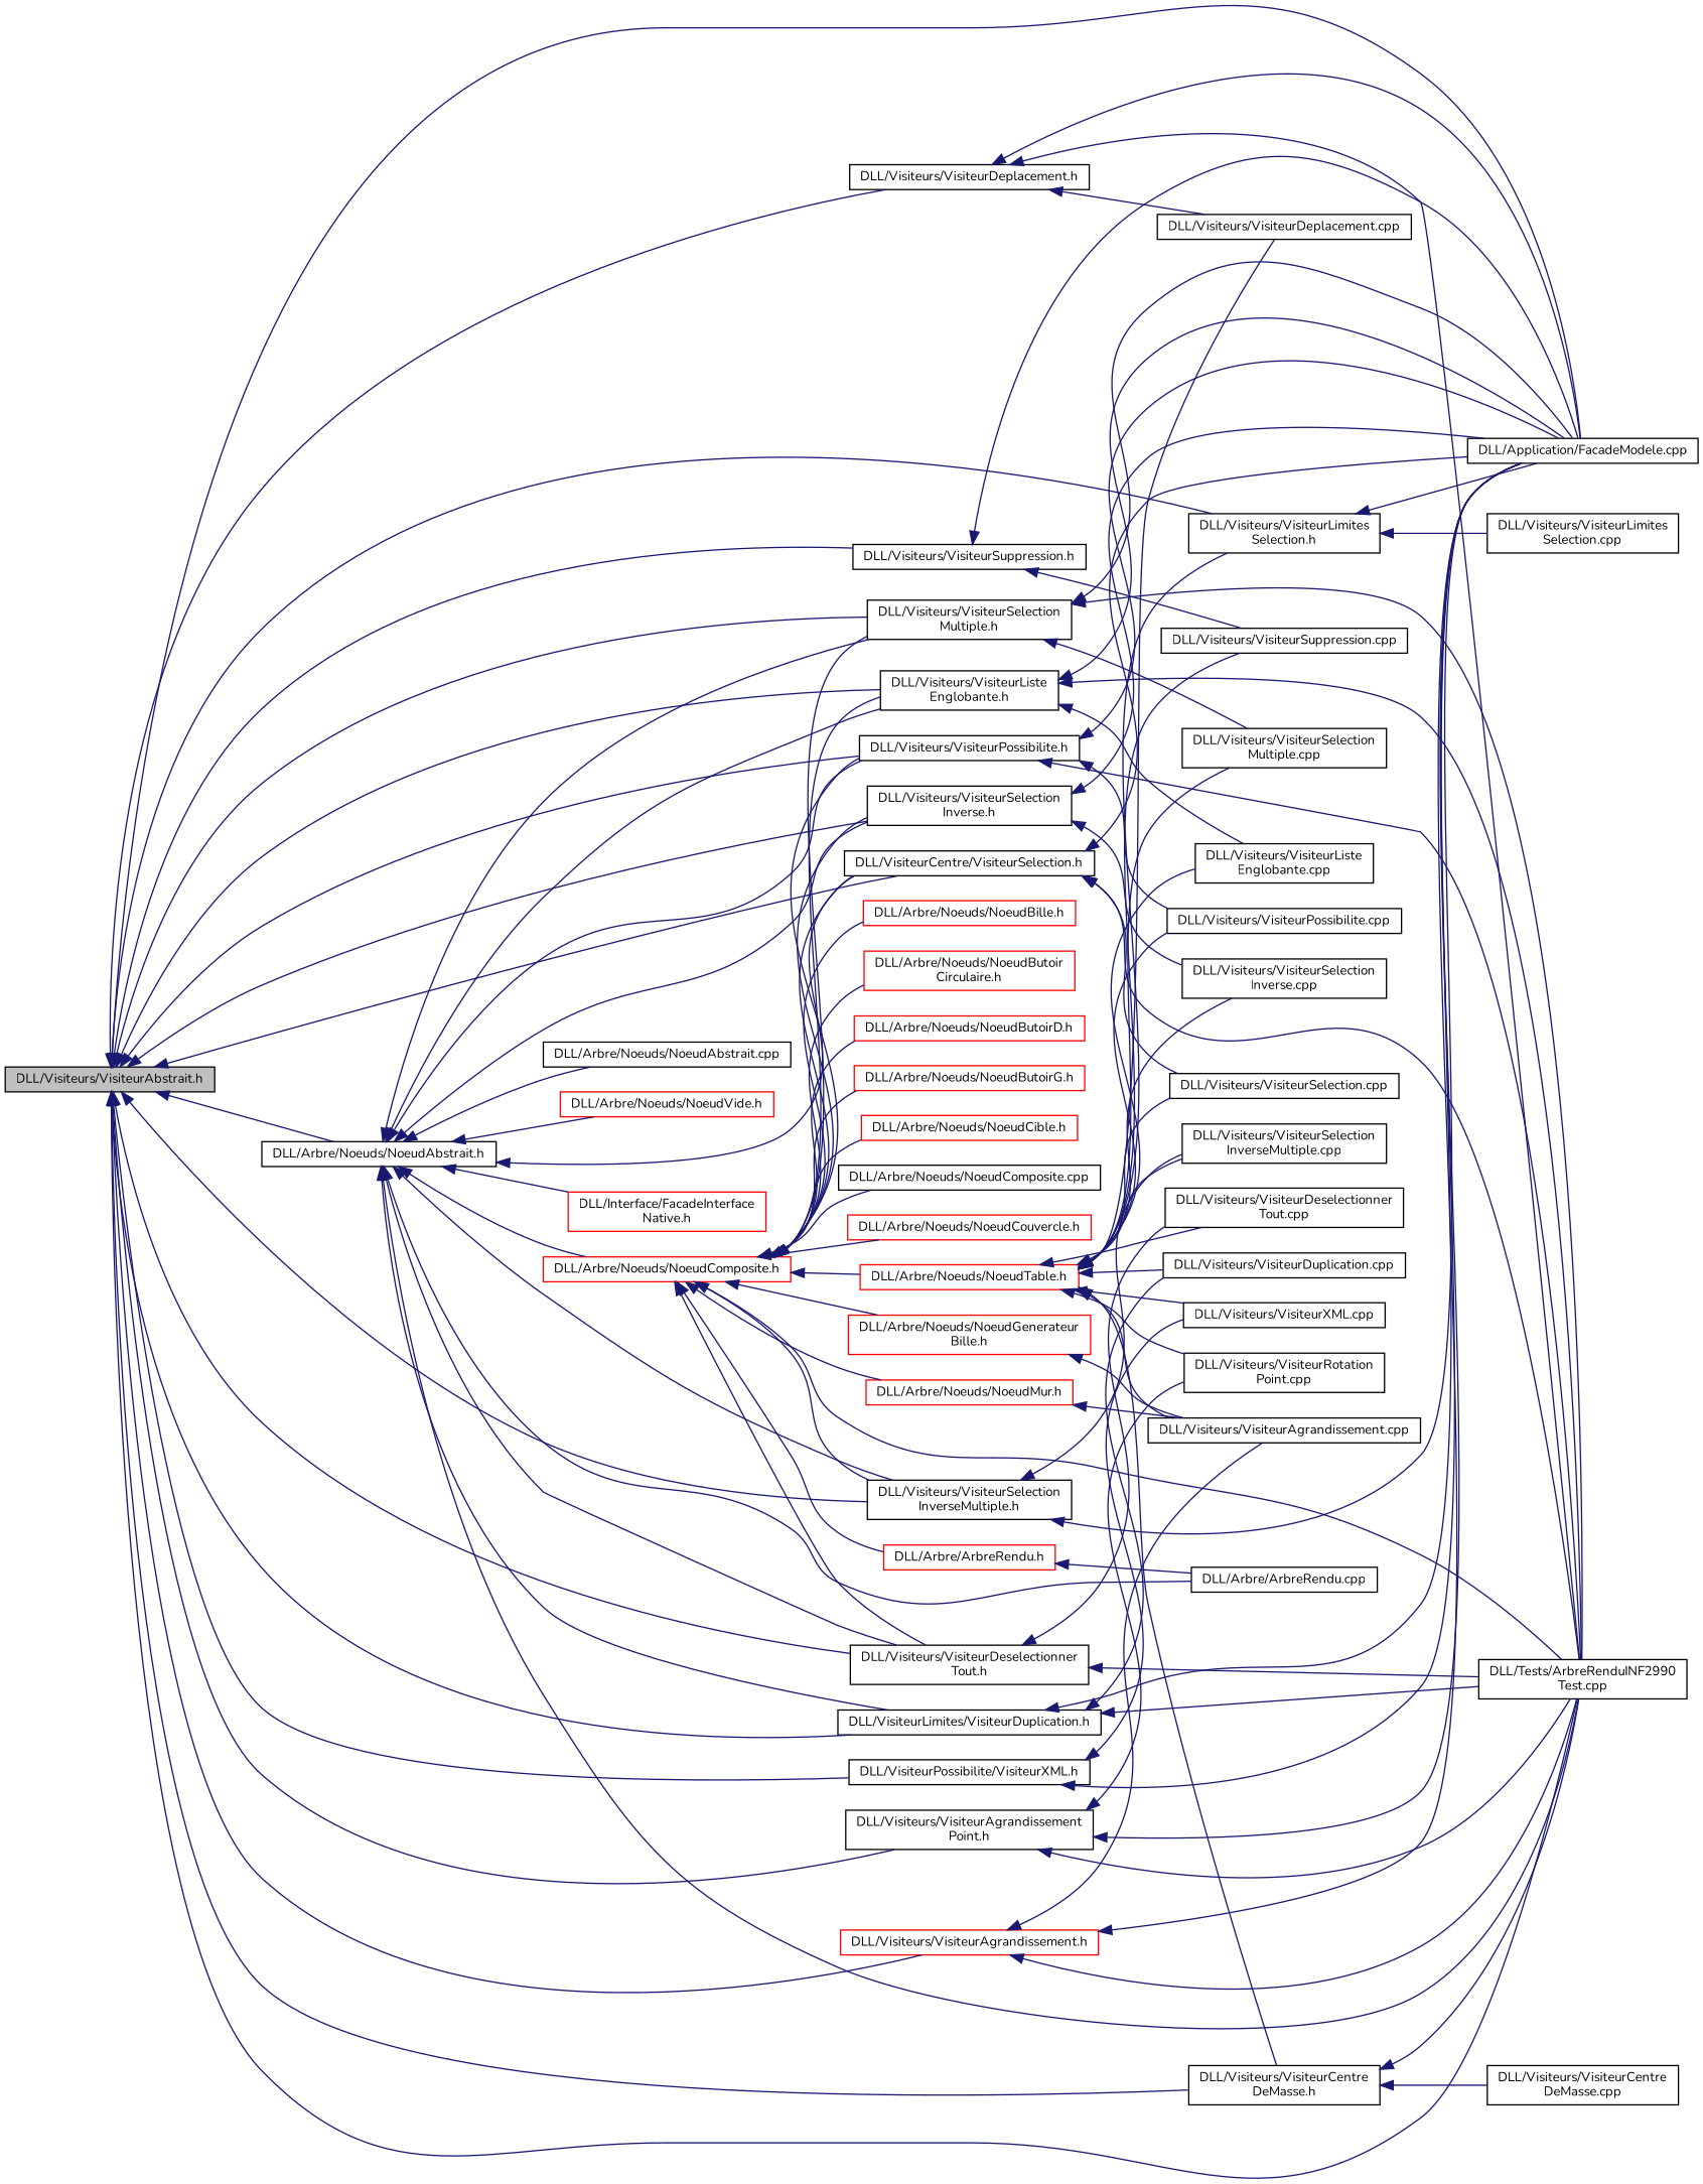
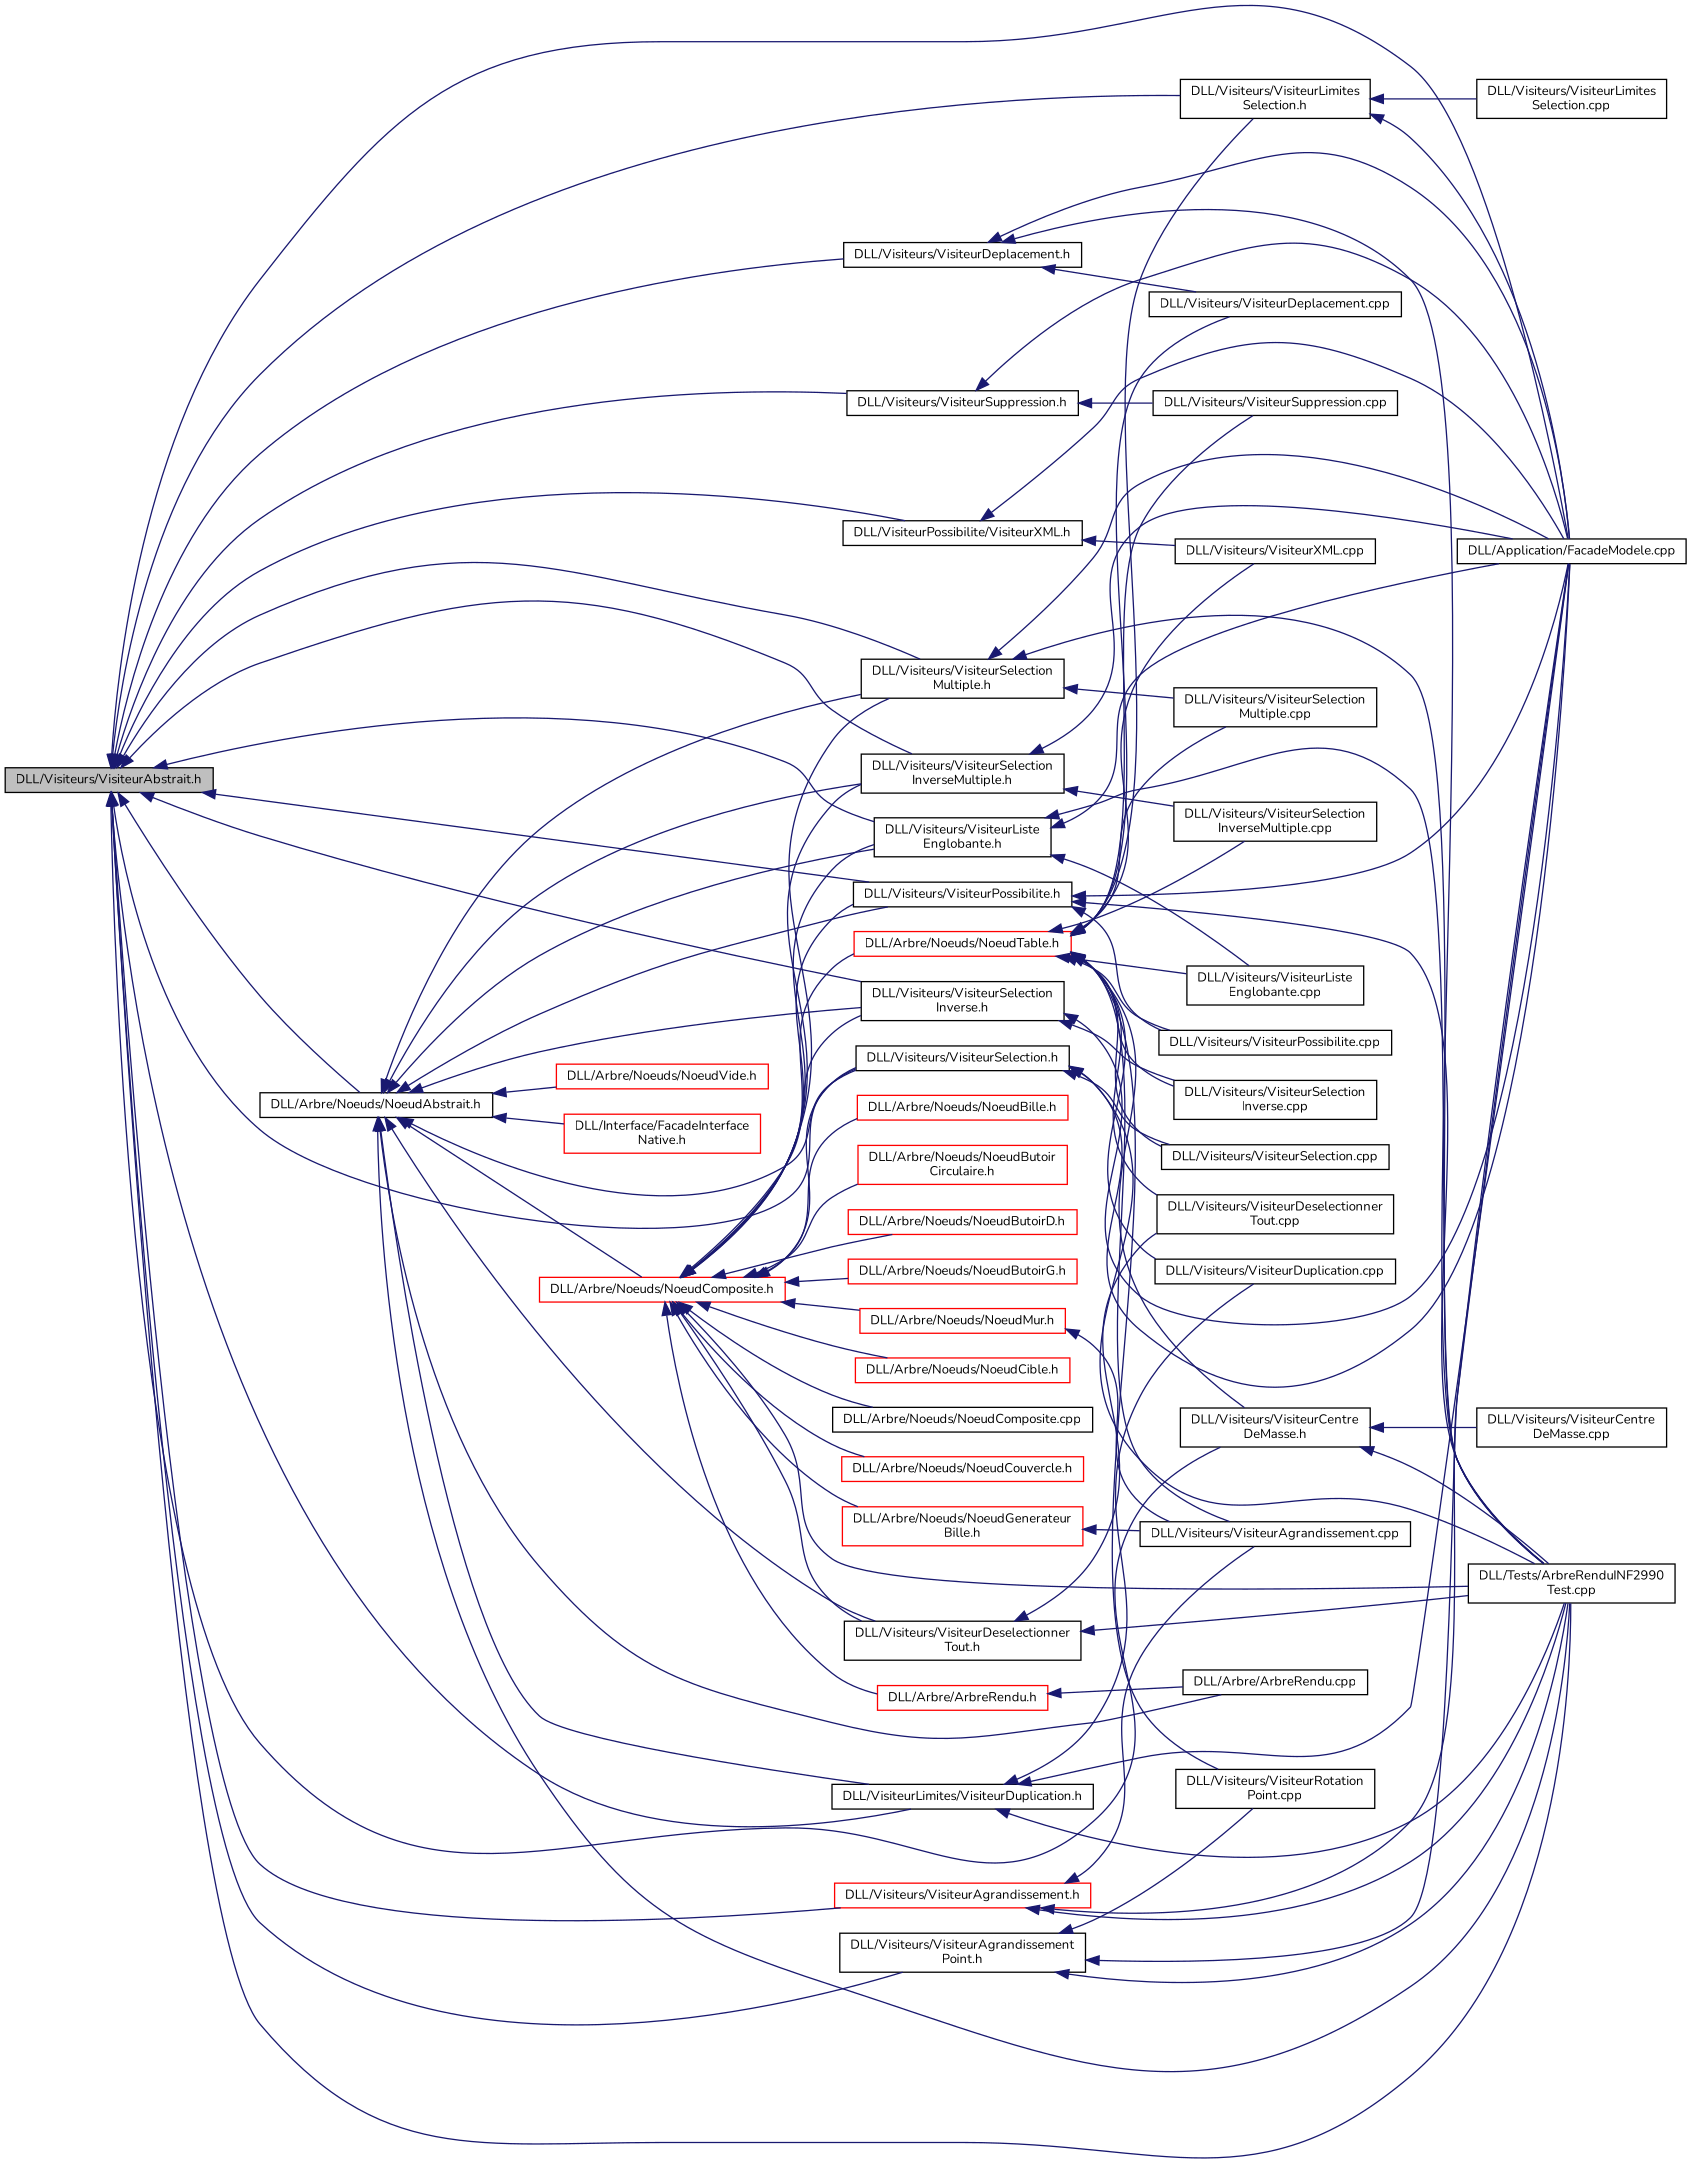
  digraph {
    fontname=Nunito
    rankdir=LR
    node [color=black fillcolor=white fontname=Nunito fontsize=10 shape=record style=filled]
    edge [color=midnightblue dir=back fontname=Nunito fontsize=10 labelfontname=Helvetica labelfontsize=10 style=solid]
    n1 [fillcolor=grey75 fontcolor=black height=0.2 label="DLL/Visiteurs/VisiteurAbstrait.h" width=0.4]
    n2 [height=0.2 label="DLL/Application/FacadeModele.cpp" width=0.4]
-   n3 [height=0.2 label="DLL/VisiteurCentre/VisiteurSelection.h" width=0.4]
+   n3 [height=0.2 label="DLL/Visiteurs/VisiteurSelection.h" width=0.4]
    n4 [height=0.2 label="DLL/Tests/ArbreRenduINF2990\lTest.cpp" width=0.4]
    n5 [height=0.2 label="DLL/Visiteurs/VisiteurSelection\lInverse.h" width=0.4]
    n6 [height=0.2 label="DLL/Visiteurs/VisiteurSelection\lMultiple.h" width=0.4]
    n7 [height=0.2 label="DLL/Visiteurs/VisiteurSelection\lInverseMultiple.h" width=0.4]
    n8 [height=0.2 label="DLL/Visiteurs/VisiteurDeplacement.h" width=0.4]
    n9 [height=0.2 label="DLL/Visiteurs/VisiteurCentre\lDeMasse.h" width=0.4]
    n10 [height=0.2 label="DLL/Arbre/Noeuds/NoeudAbstrait.h" width=0.4]
    n11 [height=0.2 label="DLL/Visiteurs/VisiteurLimites\lSelection.h" width=0.4]
    n12 [height=0.2 label="DLL/Visiteurs/VisiteurListe\lEnglobante.h" width=0.4]
    n13 [height=0.2 label="DLL/Visiteurs/VisiteurPossibilite.h" width=0.4]
    n14 [height=0.2 label="DLL/Visiteurs/VisiteurDeselectionner\lTout.h" width=0.4]
    n15 [height=0.2 label="DLL/VisiteurLimites/VisiteurDuplication.h" width=0.4]
    n16 [height=0.2 label="DLL/Visiteurs/VisiteurAgrandissement\lPoint.h" width=0.4]
    n17 [color=red height=0.2 label="DLL/Visiteurs/VisiteurAgrandissement.h" width=0.4]
    n18 [height=0.2 label="DLL/Visiteurs/VisiteurSuppression.h" width=0.4]
    n19 [height=0.2 label="DLL/VisiteurPossibilite/VisiteurXML.h" width=0.4]
    n20 [height=0.2 label="DLL/Visiteurs/VisiteurSelection.cpp" width=0.4]
    n21 [height=0.2 label="DLL/Visiteurs/VisiteurSelection\lInverse.cpp" width=0.4]
    n22 [height=0.2 label="DLL/Visiteurs/VisiteurSelection\lMultiple.cpp" width=0.4]
    n23 [height=0.2 label="DLL/Visiteurs/VisiteurSelection\lInverseMultiple.cpp" width=0.4]
    n24 [height=0.2 label="DLL/Visiteurs/VisiteurDeplacement.cpp" width=0.4]
    n25 [height=0.2 label="DLL/Visiteurs/VisiteurCentre\lDeMasse.cpp" width=0.4]
    n26 [color=red height=0.2 label="DLL/Arbre/Noeuds/NoeudComposite.h" width=0.4]
    n27 [height=0.2 label="DLL/Arbre/ArbreRendu.cpp" width=0.4]
-   n28 [height=0.2 label="DLL/Arbre/Noeuds/NoeudAbstrait.cpp" width=0.4]
    n29 [color=red height=0.2 label="DLL/Arbre/Noeuds/NoeudVide.h" width=0.4]
    n30 [color=red height=0.2 label="DLL/Interface/FacadeInterface\lNative.h" width=0.4]
    n31 [height=0.2 label="DLL/Visiteurs/VisiteurLimites\lSelection.cpp" width=0.4]
    n32 [height=0.2 label="DLL/Visiteurs/VisiteurListe\lEnglobante.cpp" width=0.4]
    n33 [height=0.2 label="DLL/Visiteurs/VisiteurPossibilite.cpp" width=0.4]
    n34 [height=0.2 label="DLL/Visiteurs/VisiteurDeselectionner\lTout.cpp" width=0.4]
    n35 [height=0.2 label="DLL/Visiteurs/VisiteurDuplication.cpp" width=0.4]
    n36 [height=0.2 label="DLL/Visiteurs/VisiteurRotation\lPoint.cpp" width=0.4]
    n37 [height=0.2 label="DLL/Visiteurs/VisiteurAgrandissement.cpp" width=0.4]
    n38 [height=0.2 label="DLL/Visiteurs/VisiteurSuppression.cpp" width=0.4]
    n39 [height=0.2 label="DLL/Visiteurs/VisiteurXML.cpp" width=0.4]
    n40 [color=red height=0.2 label="DLL/Arbre/ArbreRendu.h" width=0.4]
    n41 [color=red height=0.2 label="DLL/Arbre/Noeuds/NoeudTable.h" width=0.4]
    n42 [color=red height=0.2 label="DLL/Arbre/Noeuds/NoeudBille.h" width=0.4]
    n43 [color=red height=0.2 label="DLL/Arbre/Noeuds/NoeudButoir\lCirculaire.h" width=0.4]
    n44 [color=red height=0.2 label="DLL/Arbre/Noeuds/NoeudButoirD.h" width=0.4]
    n45 [color=red height=0.2 label="DLL/Arbre/Noeuds/NoeudButoirG.h" width=0.4]
    n46 [color=red height=0.2 label="DLL/Arbre/Noeuds/NoeudCible.h" width=0.4]
    n47 [height=0.2 label="DLL/Arbre/Noeuds/NoeudComposite.cpp" width=0.4]
    n48 [color=red height=0.2 label="DLL/Arbre/Noeuds/NoeudCouvercle.h" width=0.4]
    n49 [color=red height=0.2 label="DLL/Arbre/Noeuds/NoeudGenerateur\lBille.h" width=0.4]
    n50 [color=red height=0.2 label="DLL/Arbre/Noeuds/NoeudMur.h" width=0.4]
    n1 -> n2
    n1 -> n3
    n1 -> n4
    n1 -> n5
    n1 -> n6
    n1 -> n7
    n1 -> n8
    n1 -> n9
    n1 -> n10
    n1 -> n11
    n1 -> n12
    n1 -> n13
-   n1 -> n14
    n1 -> n15
    n1 -> n16
    n1 -> n17
    n1 -> n18
    n1 -> n19
    n3 -> n2
    n3 -> n4
    n3 -> n20
    n5 -> n2
    n5 -> n21
    n6 -> n2
    n6 -> n4
    n6 -> n22
    n7 -> n2
    n7 -> n23
    n8 -> n2
    n8 -> n4
    n8 -> n24
    n9 -> n4
    n9 -> n25
    n10 -> n3
    n10 -> n4
    n10 -> n5
    n10 -> n6
    n10 -> n7
    n10 -> n12
    n10 -> n13
    n10 -> n14
    n10 -> n15
    n10 -> n26
    n10 -> n27
-   n10 -> n28
    n10 -> n29
    n10 -> n30
    n11 -> n2
    n11 -> n31
    n12 -> n2
    n12 -> n4
    n12 -> n32
    n13 -> n2
    n13 -> n4
    n13 -> n33
    n14 -> n4
    n14 -> n34
    n15 -> n2
    n15 -> n4
    n15 -> n35
    n16 -> n2
    n16 -> n4
    n16 -> n36
    n17 -> n2
    n17 -> n4
    n17 -> n37
    n18 -> n2
    n18 -> n38
    n19 -> n2
    n19 -> n39
    n26 -> n3
    n26 -> n4
    n26 -> n5
    n26 -> n6
    n26 -> n7
    n26 -> n12
    n26 -> n13
    n26 -> n14
    n26 -> n40
    n26 -> n41
    n26 -> n42
    n26 -> n43
    n26 -> n44
    n26 -> n45
    n26 -> n46
    n26 -> n47
    n26 -> n48
    n26 -> n49
    n26 -> n50
    n40 -> n27
    n41 -> n9
    n41 -> n11
    n41 -> n20
    n41 -> n21
    n41 -> n22
    n41 -> n23
    n41 -> n24
    n41 -> n32
    n41 -> n33
    n41 -> n34
    n41 -> n35
    n41 -> n36
    n41 -> n37
    n41 -> n38
    n41 -> n39
    n49 -> n37
    n50 -> n37
  }
